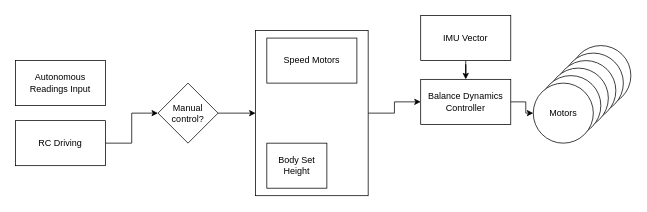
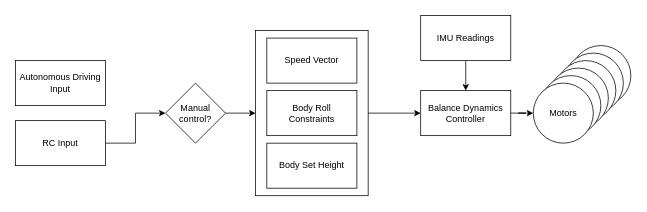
  <mxCell id="0" />
  <mxCell id="1" parent="0" />
  <mxCell id="2" style="edgeStyle=orthogonalEdgeStyle;rounded=0;orthogonalLoop=1;jettySize=auto;html=1;entryX=0;entryY=0.5;entryDx=0;entryDy=0;" edge="1" parent="1" source="3" target="10"><mxGeometry relative="1" as="geometry" /></mxCell>
- <mxCell id="3" value="Balance Dynamics Controller" style="rounded=0;whiteSpace=wrap;html=1;" vertex="1" parent="1"><mxGeometry x="560" y="105" width="120" height="60" as="geometry" /></mxCell>
+ <mxCell id="3" value="Balance Dynamics Controller" style="rounded=0;whiteSpace=wrap;html=1;" vertex="1" parent="1"><mxGeometry x="560" y="120" width="120" height="60" as="geometry" /></mxCell>
  <mxCell id="4" value="" style="group" vertex="1" connectable="0" parent="1"><mxGeometry x="710" y="60" width="130" height="130" as="geometry" /></mxCell>
  <mxCell id="5" value="Motors" style="ellipse;whiteSpace=wrap;html=1;aspect=fixed;" vertex="1" parent="4"><mxGeometry x="50" width="80" height="80" as="geometry" /></mxCell>
  <mxCell id="6" value="Motors" style="ellipse;whiteSpace=wrap;html=1;aspect=fixed;" vertex="1" parent="4"><mxGeometry x="40" y="10" width="80" height="80" as="geometry" /></mxCell>
  <mxCell id="7" value="Motors" style="ellipse;whiteSpace=wrap;html=1;aspect=fixed;" vertex="1" parent="4"><mxGeometry x="30" y="20" width="80" height="80" as="geometry" /></mxCell>
  <mxCell id="8" value="Motors" style="ellipse;whiteSpace=wrap;html=1;aspect=fixed;" vertex="1" parent="4"><mxGeometry x="20" y="30" width="80" height="80" as="geometry" /></mxCell>
  <mxCell id="9" value="Motors" style="ellipse;whiteSpace=wrap;html=1;aspect=fixed;" vertex="1" parent="4"><mxGeometry x="10" y="40" width="80" height="80" as="geometry" /></mxCell>
  <mxCell id="10" value="Motors" style="ellipse;whiteSpace=wrap;html=1;aspect=fixed;" vertex="1" parent="4"><mxGeometry y="50" width="80" height="80" as="geometry" /></mxCell>
  <mxCell id="11" style="edgeStyle=orthogonalEdgeStyle;rounded=0;orthogonalLoop=1;jettySize=auto;html=1;entryX=0;entryY=0.5;entryDx=0;entryDy=0;" edge="1" parent="1" source="12" target="17"><mxGeometry relative="1" as="geometry" /></mxCell>
- <mxCell id="12" value="RC Driving" style="rounded=0;whiteSpace=wrap;html=1;" vertex="1" parent="1"><mxGeometry x="20" y="160" width="120" height="60" as="geometry" /></mxCell>
- <mxCell id="13" value="Autonomous Readings Input" style="rounded=0;whiteSpace=wrap;html=1;" vertex="1" parent="1"><mxGeometry x="20" y="80" width="120" height="60" as="geometry" /></mxCell>
+ <mxCell id="12" value="RC Input" style="rounded=0;whiteSpace=wrap;html=1;" vertex="1" parent="1"><mxGeometry x="20" y="160" width="120" height="60" as="geometry" /></mxCell>
+ <mxCell id="13" value="Autonomous Driving Input" style="rounded=0;whiteSpace=wrap;html=1;" vertex="1" parent="1"><mxGeometry x="20" y="80" width="120" height="60" as="geometry" /></mxCell>
  <mxCell id="14" style="edgeStyle=orthogonalEdgeStyle;rounded=0;orthogonalLoop=1;jettySize=auto;html=1;entryX=0.5;entryY=0;entryDx=0;entryDy=0;" edge="1" parent="1" source="15" target="3"><mxGeometry relative="1" as="geometry" /></mxCell>
- <mxCell id="15" value="IMU Vector" style="rounded=0;whiteSpace=wrap;html=1;" vertex="1" parent="1"><mxGeometry x="560" y="20" width="120" height="60" as="geometry" /></mxCell>
+ <mxCell id="15" value="IMU Readings" style="rounded=0;whiteSpace=wrap;html=1;" vertex="1" parent="1"><mxGeometry x="560" y="20" width="120" height="60" as="geometry" /></mxCell>
  <mxCell id="16" style="edgeStyle=orthogonalEdgeStyle;rounded=0;orthogonalLoop=1;jettySize=auto;html=1;entryX=0;entryY=0.5;entryDx=0;entryDy=0;" edge="1" parent="1" source="17" target="19"><mxGeometry relative="1" as="geometry" /></mxCell>
- <mxCell id="17" value="Manual control?" style="rhombus;whiteSpace=wrap;html=1;" vertex="1" parent="1"><mxGeometry x="210" y="110" width="80" height="80" as="geometry" /></mxCell>
+ <mxCell id="17" value="Manual control?" style="rhombus;whiteSpace=wrap;html=1;" vertex="1" parent="1"><mxGeometry x="220" y="110" width="80" height="80" as="geometry" /></mxCell>
  <mxCell id="18" style="edgeStyle=orthogonalEdgeStyle;rounded=0;orthogonalLoop=1;jettySize=auto;html=1;entryX=0;entryY=0.5;entryDx=0;entryDy=0;" edge="1" parent="1" source="19" target="3"><mxGeometry relative="1" as="geometry" /></mxCell>
  <mxCell id="19" value="" style="rounded=0;whiteSpace=wrap;html=1;" vertex="1" parent="1"><mxGeometry x="340" y="40" width="150" height="220" as="geometry" /></mxCell>
- <mxCell id="20" value="Speed Motors" style="rounded=0;whiteSpace=wrap;html=1;" vertex="1" parent="1"><mxGeometry x="355" y="50" width="120" height="60" as="geometry" /></mxCell>
- <mxCell id="22" value="Body Set Height" style="rounded=0;whiteSpace=wrap;html=1;" vertex="1" parent="1"><mxGeometry x="355" y="190" width="80" height="60" as="geometry" /></mxCell>
+ <mxCell id="20" value="Speed Vector" style="rounded=0;whiteSpace=wrap;html=1;" vertex="1" parent="1"><mxGeometry x="355" y="50" width="120" height="60" as="geometry" /></mxCell>
+ <mxCell id="21" value="Body Roll&lt;div&gt;Constraints&lt;/div&gt;" style="rounded=0;whiteSpace=wrap;html=1;" vertex="1" parent="1"><mxGeometry x="355" y="120" width="120" height="60" as="geometry" /></mxCell>
+ <mxCell id="22" value="Body Set Height" style="rounded=0;whiteSpace=wrap;html=1;" vertex="1" parent="1"><mxGeometry x="355" y="190" width="120" height="60" as="geometry" /></mxCell>
